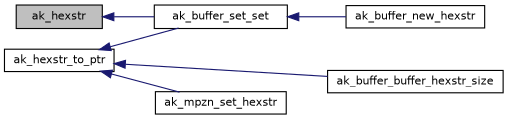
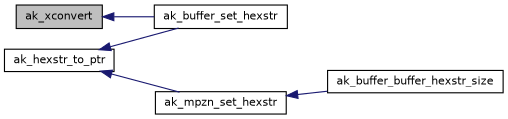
  digraph {
    rankdir=LR
    node [color=black fillcolor=white fontname=Helvetica fontsize=10 shape=record style=filled]
    edge [color=midnightblue dir=back fontname=Helvetica fontsize=10 labelfontname=Helvetica labelfontsize=10 style=solid]
-   n1 [fillcolor=grey75 fontcolor=black height=0.2 label=ak_hexstr width=0.4]
-   n2 [height=0.2 label=ak_buffer_set_set width=0.4]
+   n1 [fillcolor=grey75 fontcolor=black height=0.2 label=ak_xconvert width=0.4]
+   n2 [height=0.2 label=ak_buffer_set_hexstr width=0.4]
    n3 [height=0.2 label=ak_hexstr_to_ptr width=0.4]
    n4 [height=0.2 label=ak_buffer_buffer_hexstr_size width=0.4]
    n5 [height=0.2 label=ak_mpzn_set_hexstr width=0.4]
-   n6 [height=0.2 label=ak_buffer_new_hexstr width=0.4]
    n1 -> n2
-   n2 -> n6
    n3 -> n2
-   n3 -> n4
+   n5 -> n4
    n3 -> n5
  }
